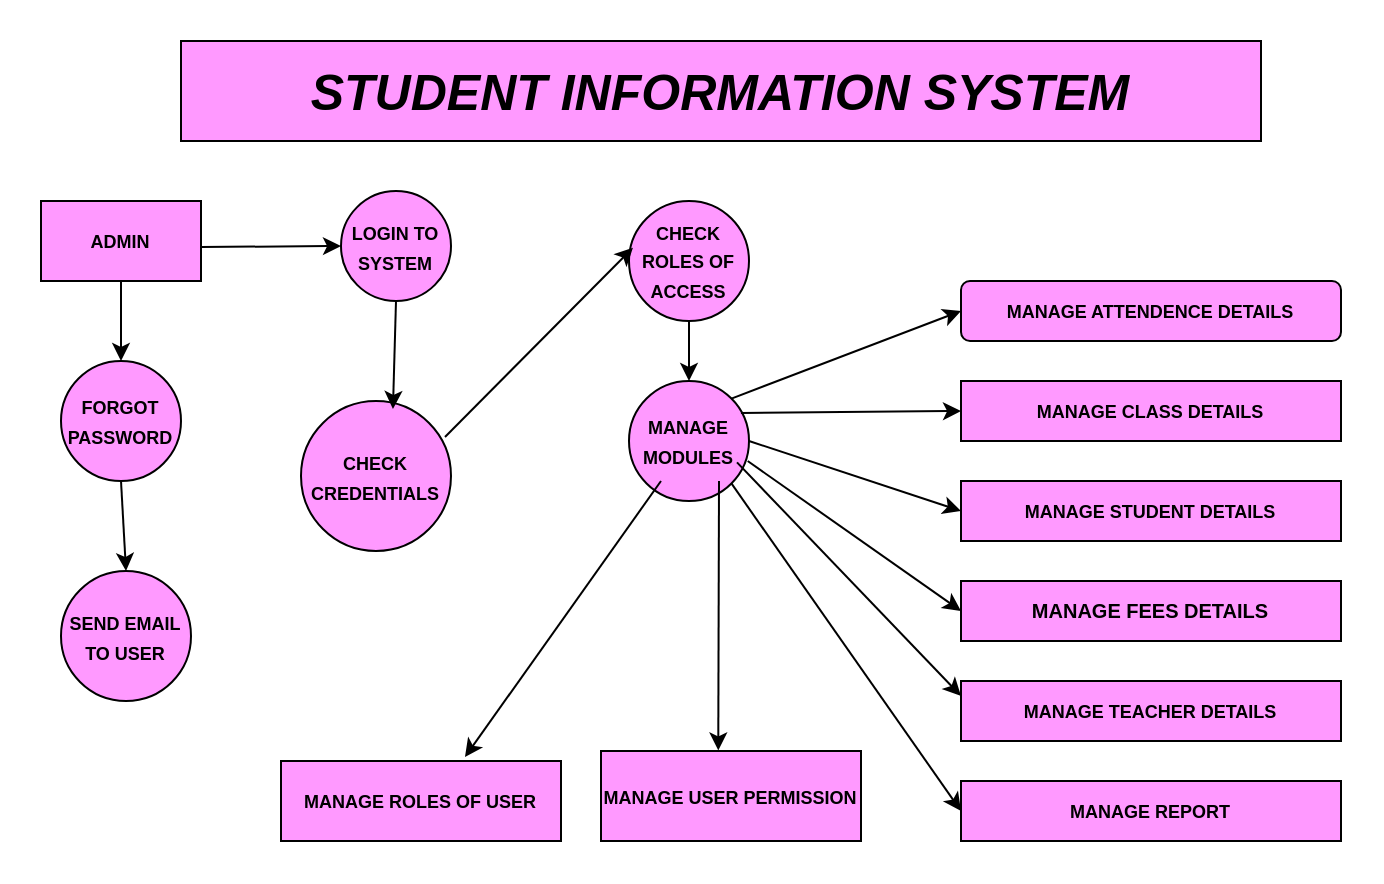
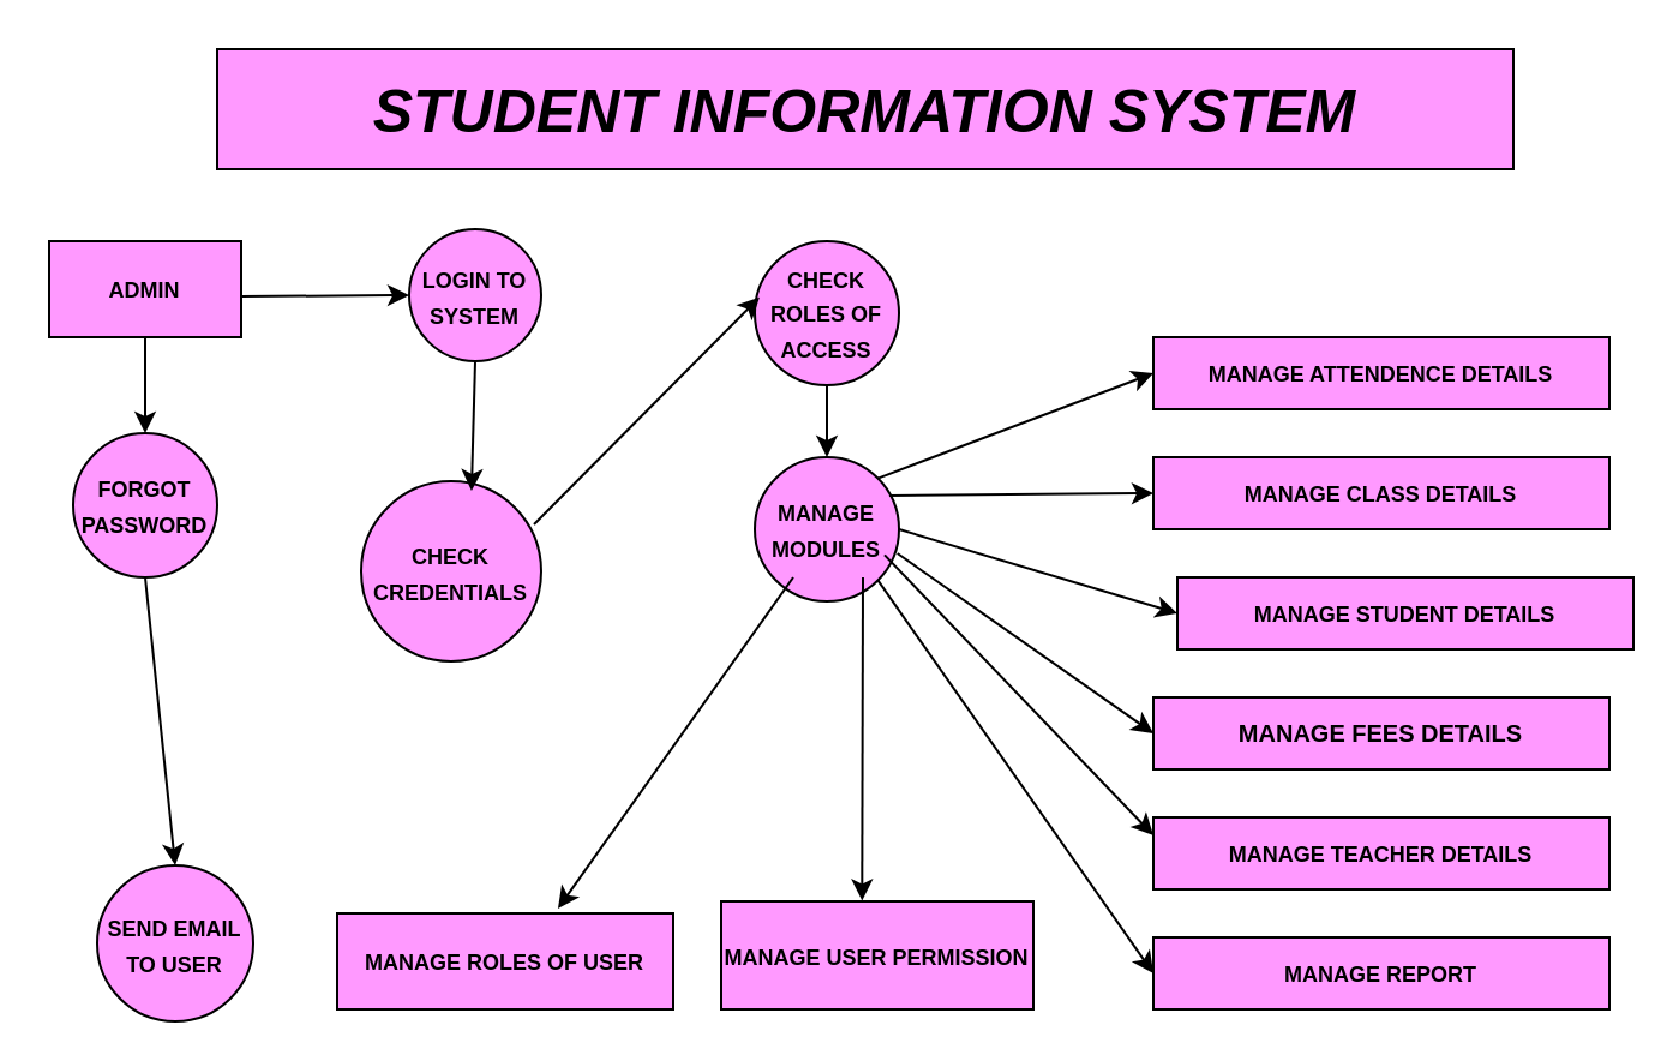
  <mxCell id="0" />
  <mxCell id="1" parent="0" />
  <mxCell id="2" value="&lt;b&gt;&lt;i&gt;&lt;font style=&quot;font-size: 25px;&quot;&gt;STUDENT INFORMATION SYSTEM&lt;/font&gt;&lt;/i&gt;&lt;/b&gt;" style="rounded=0;whiteSpace=wrap;html=1;fillColor=#FF99FF;" vertex="1" parent="1"><mxGeometry x="90" y="20" width="540" height="50" as="geometry" /></mxCell>
  <mxCell id="3" value="&lt;font style=&quot;font-size: 9px;&quot;&gt;&lt;b style=&quot;&quot;&gt;ADMIN&lt;/b&gt;&lt;/font&gt;" style="rounded=0;whiteSpace=wrap;html=1;fillColor=#FF99FF;" vertex="1" parent="1"><mxGeometry x="20" y="100" width="80" height="40" as="geometry" /></mxCell>
  <mxCell id="4" value="&lt;font style=&quot;font-size: 9px;&quot;&gt;&lt;b&gt;FORGOT&lt;/b&gt;&lt;/font&gt;&lt;div&gt;&lt;font style=&quot;font-size: 9px;&quot;&gt;&lt;b&gt;PASSWORD&lt;/b&gt;&lt;/font&gt;&lt;/div&gt;" style="ellipse;whiteSpace=wrap;html=1;aspect=fixed;fillColor=#FF99FF;" vertex="1" parent="1"><mxGeometry x="30" y="180" width="60" height="60" as="geometry" /></mxCell>
  <mxCell id="5" value="&lt;font style=&quot;font-size: 9px;&quot;&gt;&lt;b style=&quot;&quot;&gt;CHECK&lt;/b&gt;&lt;/font&gt;&lt;div&gt;&lt;font style=&quot;font-size: 9px;&quot;&gt;&lt;b style=&quot;&quot;&gt;CREDENTIALS&lt;/b&gt;&lt;/font&gt;&lt;/div&gt;" style="ellipse;whiteSpace=wrap;html=1;aspect=fixed;fillColor=#FF99FF;" vertex="1" parent="1"><mxGeometry x="150" y="200" width="75" height="75" as="geometry" /></mxCell>
  <mxCell id="6" value="" style="endArrow=classic;html=1;rounded=0;entryX=0;entryY=0.5;entryDx=0;entryDy=0;" edge="1" parent="1" target="16"><mxGeometry width="50" height="50" relative="1" as="geometry"><mxPoint x="100" y="123" as="sourcePoint" /><mxPoint x="170" y="117.5" as="targetPoint" /></mxGeometry></mxCell>
  <mxCell id="7" value="" style="endArrow=classic;html=1;rounded=0;exitX=0.5;exitY=1;exitDx=0;exitDy=0;" edge="1" parent="1" source="3" target="4"><mxGeometry width="50" height="50" relative="1" as="geometry"><mxPoint x="340" y="250" as="sourcePoint" /><mxPoint x="390" y="200" as="targetPoint" /></mxGeometry></mxCell>
  <mxCell id="8" value="&lt;font style=&quot;font-size: 9px;&quot;&gt;&lt;b style=&quot;&quot;&gt;CHECK ROLES OF ACCESS&lt;/b&gt;&lt;/font&gt;" style="ellipse;whiteSpace=wrap;html=1;aspect=fixed;fillColor=#FF99FF;" vertex="1" parent="1"><mxGeometry x="314" y="100" width="60" height="60" as="geometry" /></mxCell>
  <mxCell id="9" value="&lt;font style=&quot;font-size: 9px;&quot;&gt;&lt;b style=&quot;&quot;&gt;MANAGE MODULES&lt;/b&gt;&lt;/font&gt;" style="ellipse;whiteSpace=wrap;html=1;aspect=fixed;fillColor=#FF99FF;" vertex="1" parent="1"><mxGeometry x="314" y="190" width="60" height="60" as="geometry" /></mxCell>
  <mxCell id="10" value="" style="endArrow=classic;html=1;rounded=0;exitX=0.96;exitY=0.24;exitDx=0;exitDy=0;entryX=0.033;entryY=0.389;entryDx=0;entryDy=0;entryPerimeter=0;exitPerimeter=0;" edge="1" parent="1" source="5" target="8"><mxGeometry width="50" height="50" relative="1" as="geometry"><mxPoint x="340" y="250" as="sourcePoint" /><mxPoint x="310" y="130" as="targetPoint" /></mxGeometry></mxCell>
  <mxCell id="11" value="" style="endArrow=classic;html=1;rounded=0;exitX=0.5;exitY=1;exitDx=0;exitDy=0;entryX=0.5;entryY=0;entryDx=0;entryDy=0;" edge="1" parent="1" source="8" target="9"><mxGeometry width="50" height="50" relative="1" as="geometry"><mxPoint x="340" y="250" as="sourcePoint" /><mxPoint x="390" y="200" as="targetPoint" /></mxGeometry></mxCell>
  <mxCell id="12" value="&lt;font style=&quot;font-size: 10px;&quot;&gt;&lt;b&gt;MANAGE FEES DETAILS&lt;/b&gt;&lt;/font&gt;" style="rounded=0;whiteSpace=wrap;html=1;fillColor=#FF99FF;" vertex="1" parent="1"><mxGeometry x="480" y="290" width="190" height="30" as="geometry" /></mxCell>
- <mxCell id="13" value="&lt;font style=&quot;font-size: 9px;&quot;&gt;&lt;b&gt;MANAGE STUDENT DETAILS&lt;/b&gt;&lt;/font&gt;" style="rounded=0;whiteSpace=wrap;html=1;fillColor=#FF99FF;" vertex="1" parent="1"><mxGeometry x="480" y="240" width="190" height="30" as="geometry" /></mxCell>
+ <mxCell id="13" value="&lt;font style=&quot;font-size: 9px;&quot;&gt;&lt;b&gt;MANAGE STUDENT DETAILS&lt;/b&gt;&lt;/font&gt;" style="rounded=0;whiteSpace=wrap;html=1;fillColor=#FF99FF;" vertex="1" parent="1"><mxGeometry x="490" y="240" width="190" height="30" as="geometry" /></mxCell>
  <mxCell id="14" value="&lt;font style=&quot;font-size: 9px;&quot;&gt;&lt;b&gt;MANAGE CLASS DETAILS&lt;/b&gt;&lt;/font&gt;" style="rounded=0;whiteSpace=wrap;html=1;fillColor=#FF99FF;" vertex="1" parent="1"><mxGeometry x="480" y="190" width="190" height="30" as="geometry" /></mxCell>
- <mxCell id="15" value="&lt;font style=&quot;font-size: 9px;&quot;&gt;&lt;b&gt;MANAGE ATTENDENCE DETAILS&lt;/b&gt;&lt;/font&gt;" style="whiteSpace=wrap;html=1;fillColor=#FF99FF;rounded=1;" vertex="1" parent="1"><mxGeometry x="480" y="140" width="190" height="30" as="geometry" /></mxCell>
+ <mxCell id="15" value="&lt;font style=&quot;font-size: 9px;&quot;&gt;&lt;b&gt;MANAGE ATTENDENCE DETAILS&lt;/b&gt;&lt;/font&gt;" style="rounded=0;whiteSpace=wrap;html=1;fillColor=#FF99FF;" vertex="1" parent="1"><mxGeometry x="480" y="140" width="190" height="30" as="geometry" /></mxCell>
  <mxCell id="16" value="&lt;font style=&quot;font-size: 9px;&quot;&gt;&lt;b&gt;LOGIN TO SYSTEM&lt;/b&gt;&lt;/font&gt;" style="ellipse;whiteSpace=wrap;html=1;aspect=fixed;fillColor=#FF99FF;" vertex="1" parent="1"><mxGeometry x="170" y="95" width="55" height="55" as="geometry" /></mxCell>
- <mxCell id="17" value="&lt;font style=&quot;font-size: 9px;&quot;&gt;&lt;b style=&quot;&quot;&gt;SEND EMAIL TO USER&lt;/b&gt;&lt;/font&gt;" style="ellipse;whiteSpace=wrap;html=1;aspect=fixed;fillColor=#FF99FF;" vertex="1" parent="1"><mxGeometry x="30" y="285" width="65" height="65" as="geometry" /></mxCell>
+ <mxCell id="17" value="&lt;font style=&quot;font-size: 9px;&quot;&gt;&lt;b style=&quot;&quot;&gt;SEND EMAIL TO USER&lt;/b&gt;&lt;/font&gt;" style="ellipse;whiteSpace=wrap;html=1;aspect=fixed;fillColor=#FF99FF;" vertex="1" parent="1"><mxGeometry x="40" y="360" width="65" height="65" as="geometry" /></mxCell>
  <mxCell id="18" value="" style="endArrow=classic;html=1;rounded=0;exitX=0.5;exitY=1;exitDx=0;exitDy=0;entryX=0.5;entryY=0;entryDx=0;entryDy=0;" edge="1" parent="1" source="4" target="17"><mxGeometry width="50" height="50" relative="1" as="geometry"><mxPoint x="340" y="250" as="sourcePoint" /><mxPoint x="60" y="270" as="targetPoint" /></mxGeometry></mxCell>
  <mxCell id="19" value="&lt;font style=&quot;font-size: 9px;&quot;&gt;&lt;b&gt;MANAGE TEACHER DETAILS&lt;/b&gt;&lt;/font&gt;" style="rounded=0;whiteSpace=wrap;html=1;fillColor=#FF99FF;" vertex="1" parent="1"><mxGeometry x="480" y="340" width="190" height="30" as="geometry" /></mxCell>
  <mxCell id="20" value="&lt;font style=&quot;font-size: 9px;&quot;&gt;&lt;b&gt;MANAGE REPORT&lt;/b&gt;&lt;/font&gt;" style="rounded=0;whiteSpace=wrap;html=1;fillColor=#FF99FF;" vertex="1" parent="1"><mxGeometry x="480" y="390" width="190" height="30" as="geometry" /></mxCell>
  <mxCell id="21" value="&lt;font style=&quot;font-size: 9px;&quot;&gt;&lt;b&gt;MANAGE ROLES OF USER&lt;/b&gt;&lt;/font&gt;" style="rounded=0;whiteSpace=wrap;html=1;fillColor=#FF99FF;" vertex="1" parent="1"><mxGeometry x="140" y="380" width="140" height="40" as="geometry" /></mxCell>
  <mxCell id="22" value="&lt;font style=&quot;font-size: 9px;&quot;&gt;&lt;b&gt;MANAGE USER PERMISSION&lt;/b&gt;&lt;/font&gt;" style="rounded=0;whiteSpace=wrap;html=1;fillColor=#FF99FF;" vertex="1" parent="1"><mxGeometry x="300" y="375" width="130" height="45" as="geometry" /></mxCell>
  <mxCell id="23" value="" style="endArrow=classic;html=1;rounded=0;entryX=0.657;entryY=-0.05;entryDx=0;entryDy=0;entryPerimeter=0;" edge="1" parent="1" target="21"><mxGeometry width="50" height="50" relative="1" as="geometry"><mxPoint x="330" y="240" as="sourcePoint" /><mxPoint x="390" y="200" as="targetPoint" /></mxGeometry></mxCell>
  <mxCell id="24" value="" style="endArrow=classic;html=1;rounded=0;entryX=0.451;entryY=-0.007;entryDx=0;entryDy=0;entryPerimeter=0;" edge="1" parent="1" target="22"><mxGeometry width="50" height="50" relative="1" as="geometry"><mxPoint x="359" y="240" as="sourcePoint" /><mxPoint x="390" y="200" as="targetPoint" /></mxGeometry></mxCell>
  <mxCell id="25" value="" style="endArrow=classic;html=1;rounded=0;entryX=0;entryY=0.5;entryDx=0;entryDy=0;exitX=1;exitY=0;exitDx=0;exitDy=0;" edge="1" parent="1" source="9" target="15"><mxGeometry width="50" height="50" relative="1" as="geometry"><mxPoint x="340" y="250" as="sourcePoint" /><mxPoint x="480" y="180" as="targetPoint" /></mxGeometry></mxCell>
  <mxCell id="26" value="" style="endArrow=classic;html=1;rounded=0;entryX=0;entryY=0.5;entryDx=0;entryDy=0;exitX=0.933;exitY=0.267;exitDx=0;exitDy=0;exitPerimeter=0;" edge="1" parent="1" source="9" target="14"><mxGeometry width="50" height="50" relative="1" as="geometry"><mxPoint x="340" y="250" as="sourcePoint" /><mxPoint x="390" y="200" as="targetPoint" /></mxGeometry></mxCell>
  <mxCell id="27" value="" style="endArrow=classic;html=1;rounded=0;entryX=0;entryY=0.5;entryDx=0;entryDy=0;exitX=1;exitY=0.5;exitDx=0;exitDy=0;" edge="1" parent="1" source="9" target="13"><mxGeometry width="50" height="50" relative="1" as="geometry"><mxPoint x="340" y="250" as="sourcePoint" /><mxPoint x="390" y="200" as="targetPoint" /></mxGeometry></mxCell>
  <mxCell id="28" value="" style="endArrow=classic;html=1;rounded=0;entryX=0;entryY=0.5;entryDx=0;entryDy=0;exitX=0.989;exitY=0.667;exitDx=0;exitDy=0;exitPerimeter=0;" edge="1" parent="1" source="9" target="12"><mxGeometry width="50" height="50" relative="1" as="geometry"><mxPoint x="340" y="250" as="sourcePoint" /><mxPoint x="390" y="200" as="targetPoint" /></mxGeometry></mxCell>
  <mxCell id="29" value="" style="endArrow=classic;html=1;rounded=0;entryX=0;entryY=0.25;entryDx=0;entryDy=0;exitX=0.9;exitY=0.678;exitDx=0;exitDy=0;exitPerimeter=0;" edge="1" parent="1" source="9" target="19"><mxGeometry width="50" height="50" relative="1" as="geometry"><mxPoint x="340" y="250" as="sourcePoint" /><mxPoint x="390" y="200" as="targetPoint" /></mxGeometry></mxCell>
  <mxCell id="30" value="" style="endArrow=classic;html=1;rounded=0;entryX=0;entryY=0.5;entryDx=0;entryDy=0;exitX=1;exitY=1;exitDx=0;exitDy=0;" edge="1" parent="1" source="9" target="20"><mxGeometry width="50" height="50" relative="1" as="geometry"><mxPoint x="340" y="250" as="sourcePoint" /><mxPoint x="390" y="200" as="targetPoint" /></mxGeometry></mxCell>
  <mxCell id="31" value="" style="endArrow=classic;html=1;rounded=0;exitX=0.5;exitY=1;exitDx=0;exitDy=0;entryX=0.613;entryY=0.053;entryDx=0;entryDy=0;entryPerimeter=0;" edge="1" parent="1" source="16" target="5"><mxGeometry width="50" height="50" relative="1" as="geometry"><mxPoint x="340" y="280" as="sourcePoint" /><mxPoint x="390" y="230" as="targetPoint" /></mxGeometry></mxCell>
